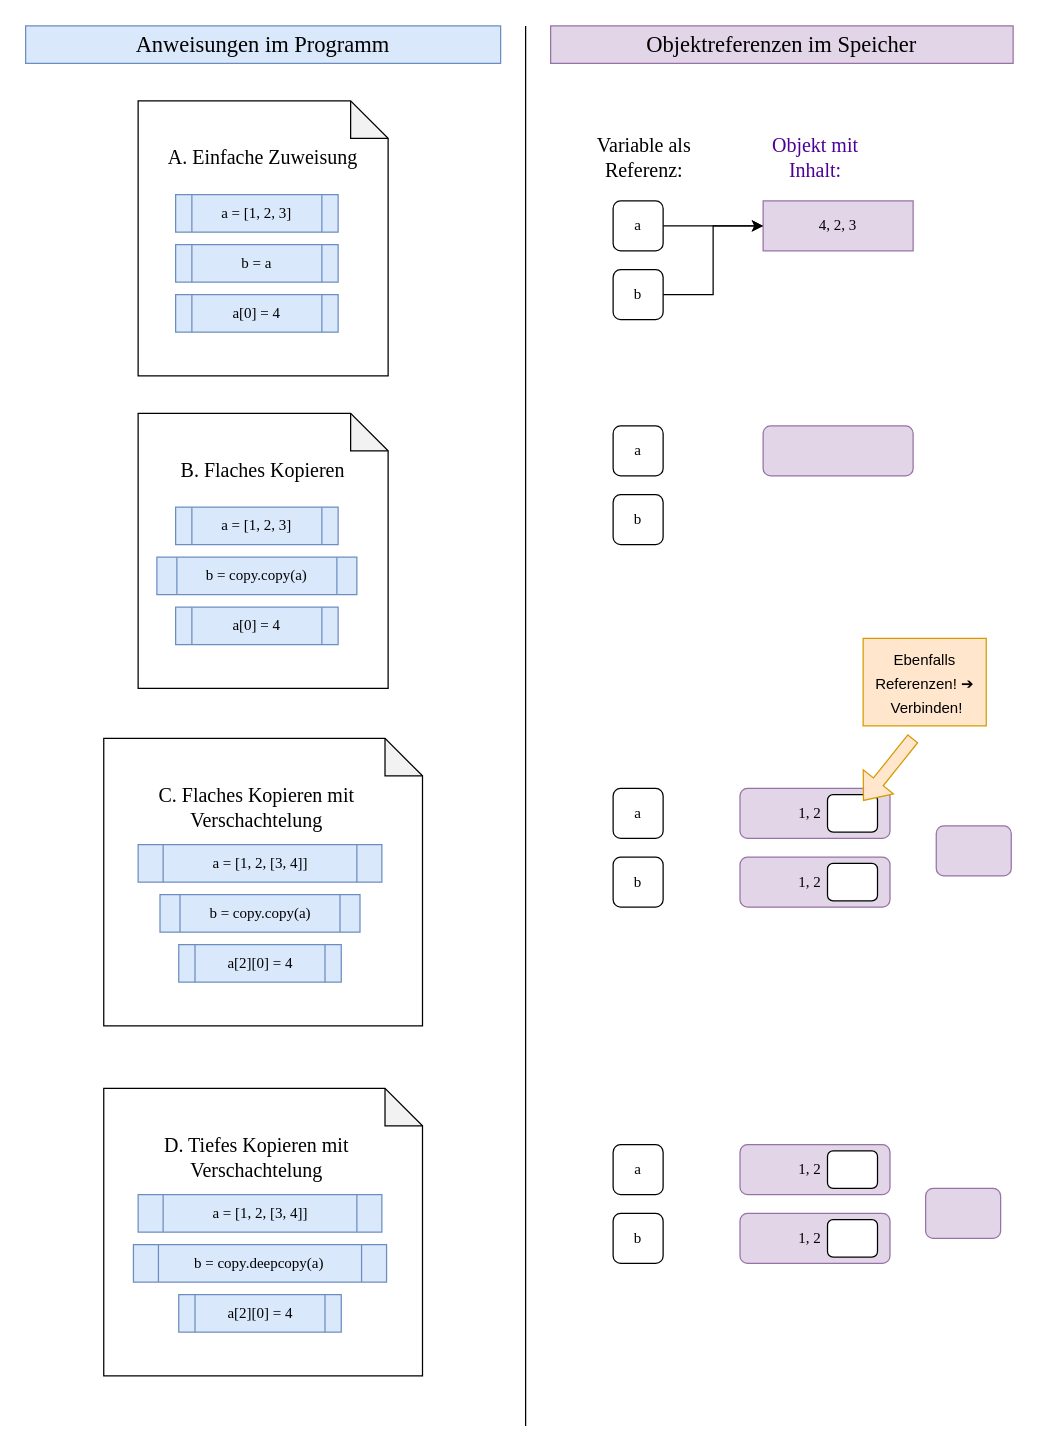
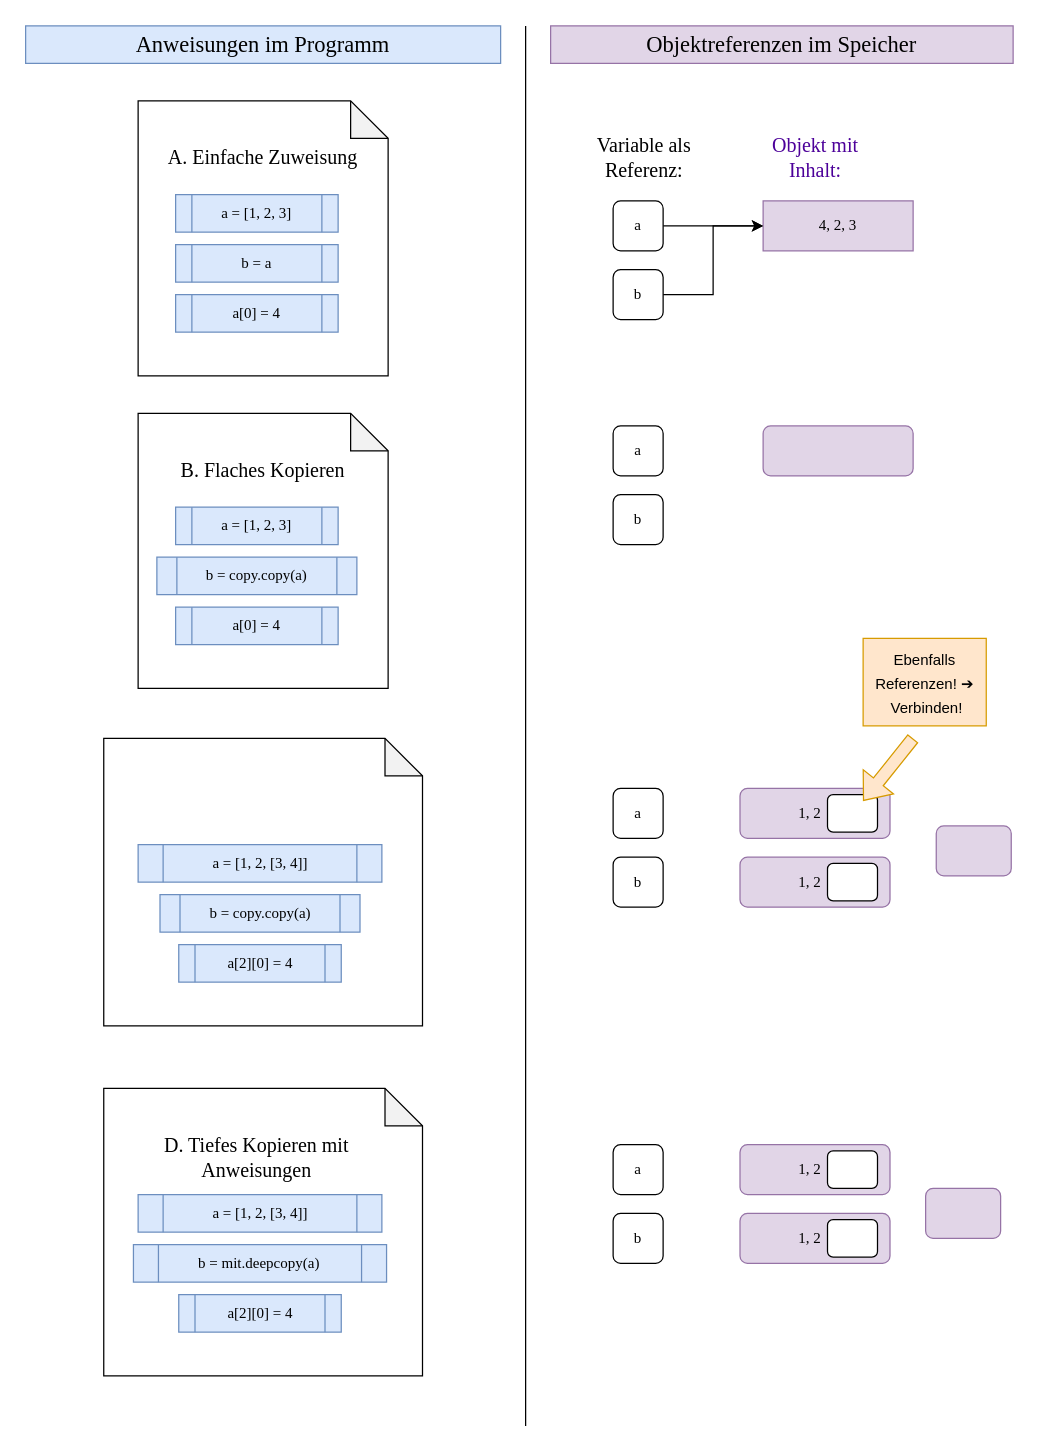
  <mxCell id="0" />
  <mxCell id="1" parent="0" />
  <mxCell id="2" value="" style="shape=note;whiteSpace=wrap;html=1;backgroundOutline=1;darkOpacity=0.05;fontFamily=Tahoma;fontSize=16;" parent="1" vertex="1"><mxGeometry x="110" y="330" width="200" height="220" as="geometry" /></mxCell>
  <mxCell id="3" value="" style="shape=note;whiteSpace=wrap;html=1;backgroundOutline=1;darkOpacity=0.05;fontFamily=Tahoma;fontSize=16;" parent="1" vertex="1"><mxGeometry x="110" y="80" width="200" height="220" as="geometry" /></mxCell>
  <mxCell id="4" value="&lt;font face=&quot;Lucida Console&quot;&gt;a = [1, 2, 3]&lt;/font&gt;" style="shape=process;whiteSpace=wrap;html=1;backgroundOutline=1;fillColor=#dae8fc;strokeColor=#6c8ebf;" parent="1" vertex="1"><mxGeometry x="140" y="155" width="130" height="30" as="geometry" /></mxCell>
  <mxCell id="5" value="" style="endArrow=none;html=1;rounded=0;" parent="1" edge="1"><mxGeometry width="50" height="50" relative="1" as="geometry"><mxPoint x="420" y="1140" as="sourcePoint" /><mxPoint x="420" y="20" as="targetPoint" /></mxGeometry></mxCell>
  <mxCell id="6" value="&lt;font face=&quot;Lucida Console&quot;&gt;b = a&lt;/font&gt;" style="shape=process;whiteSpace=wrap;html=1;backgroundOutline=1;fillColor=#dae8fc;strokeColor=#6c8ebf;" parent="1" vertex="1"><mxGeometry x="140" y="195" width="130" height="30" as="geometry" /></mxCell>
  <mxCell id="7" value="&lt;font face=&quot;Lucida Console&quot;&gt;a[0] = 4&lt;/font&gt;" style="shape=process;whiteSpace=wrap;html=1;backgroundOutline=1;fillColor=#dae8fc;strokeColor=#6c8ebf;" parent="1" vertex="1"><mxGeometry x="140" y="235" width="130" height="30" as="geometry" /></mxCell>
  <mxCell id="8" value="&lt;font face=&quot;Lucida Console&quot;&gt;4, 2, 3&lt;/font&gt;" style="whiteSpace=wrap;html=1;fillColor=#e1d5e7;strokeColor=#9673a6;rounded=0;" parent="1" vertex="1"><mxGeometry x="610" y="160" width="120" height="40" as="geometry" /></mxCell>
  <mxCell id="9" style="edgeStyle=orthogonalEdgeStyle;rounded=0;orthogonalLoop=1;jettySize=auto;html=1;exitX=1;exitY=0.5;exitDx=0;exitDy=0;entryX=0;entryY=0.5;entryDx=0;entryDy=0;" parent="1" source="10" target="8" edge="1"><mxGeometry relative="1" as="geometry"><mxPoint x="620" y="180" as="targetPoint" /></mxGeometry></mxCell>
  <mxCell id="10" value="&lt;font face=&quot;Lucida Console&quot;&gt;a&lt;/font&gt;" style="rounded=1;whiteSpace=wrap;html=1;" parent="1" vertex="1"><mxGeometry x="490" y="160" width="40" height="40" as="geometry" /></mxCell>
  <mxCell id="11" style="edgeStyle=orthogonalEdgeStyle;rounded=0;orthogonalLoop=1;jettySize=auto;html=1;entryX=0;entryY=0.5;entryDx=0;entryDy=0;fontFamily=Tahoma;fontSize=16;fontColor=#000000;" parent="1" source="12" target="8" edge="1"><mxGeometry relative="1" as="geometry" /></mxCell>
  <mxCell id="12" value="&lt;font face=&quot;Lucida Console&quot;&gt;b&lt;/font&gt;" style="rounded=1;whiteSpace=wrap;html=1;" parent="1" vertex="1"><mxGeometry x="490" y="215" width="40" height="40" as="geometry" /></mxCell>
  <mxCell id="13" value="&lt;font face=&quot;Tahoma&quot; style=&quot;font-size: 16px&quot;&gt;A. Einfache Zuweisung&lt;/font&gt;" style="text;html=1;strokeColor=none;fillColor=none;align=center;verticalAlign=middle;whiteSpace=wrap;rounded=0;fontFamily=Lucida Console;" parent="1" vertex="1"><mxGeometry x="100" y="110" width="220" height="30" as="geometry" /></mxCell>
  <mxCell id="14" value="&lt;font face=&quot;Tahoma&quot; style=&quot;font-size: 18px&quot;&gt;Anweisungen im Programm&lt;/font&gt;" style="text;html=1;strokeColor=#6c8ebf;fillColor=#dae8fc;align=center;verticalAlign=middle;whiteSpace=wrap;rounded=0;fontFamily=Lucida Console;" parent="1" vertex="1"><mxGeometry x="20" y="20" width="380" height="30" as="geometry" /></mxCell>
  <mxCell id="15" value="&lt;font face=&quot;Tahoma&quot; style=&quot;font-size: 18px&quot;&gt;Objektreferenzen im Speicher&lt;/font&gt;" style="text;html=1;strokeColor=#9673a6;fillColor=#e1d5e7;align=center;verticalAlign=middle;whiteSpace=wrap;rounded=0;fontFamily=Lucida Console;" parent="1" vertex="1"><mxGeometry x="440" y="20" width="370" height="30" as="geometry" /></mxCell>
  <mxCell id="16" value="&lt;font face=&quot;Lucida Console&quot;&gt;a = [1, 2, 3]&lt;/font&gt;" style="shape=process;whiteSpace=wrap;html=1;backgroundOutline=1;fillColor=#dae8fc;strokeColor=#6c8ebf;" parent="1" vertex="1"><mxGeometry x="140" y="405" width="130" height="30" as="geometry" /></mxCell>
  <mxCell id="17" value="&lt;font face=&quot;Lucida Console&quot;&gt;b = copy.copy(a)&lt;/font&gt;" style="shape=process;whiteSpace=wrap;html=1;backgroundOutline=1;fillColor=#dae8fc;strokeColor=#6c8ebf;" parent="1" vertex="1"><mxGeometry x="125" y="445" width="160" height="30" as="geometry" /></mxCell>
  <mxCell id="18" value="&lt;font face=&quot;Lucida Console&quot;&gt;a[0] = 4&lt;/font&gt;" style="shape=process;whiteSpace=wrap;html=1;backgroundOutline=1;fillColor=#dae8fc;strokeColor=#6c8ebf;" parent="1" vertex="1"><mxGeometry x="140" y="485" width="130" height="30" as="geometry" /></mxCell>
  <mxCell id="19" value="&lt;font face=&quot;Tahoma&quot; style=&quot;font-size: 16px&quot;&gt;B. Flaches Kopieren&lt;/font&gt;" style="text;html=1;strokeColor=none;fillColor=none;align=center;verticalAlign=middle;whiteSpace=wrap;rounded=0;fontFamily=Lucida Console;" parent="1" vertex="1"><mxGeometry x="100" y="360" width="220" height="30" as="geometry" /></mxCell>
  <mxCell id="20" value="" style="shape=note;whiteSpace=wrap;html=1;backgroundOutline=1;darkOpacity=0.05;fontFamily=Tahoma;fontSize=16;" parent="1" vertex="1"><mxGeometry x="82.5" y="590" width="255" height="230" as="geometry" /></mxCell>
  <mxCell id="21" value="&lt;font face=&quot;Lucida Console&quot;&gt;a = [1, 2, [3, 4]]&lt;/font&gt;" style="shape=process;whiteSpace=wrap;html=1;backgroundOutline=1;fillColor=#dae8fc;strokeColor=#6c8ebf;" parent="1" vertex="1"><mxGeometry x="110" y="675" width="195" height="30" as="geometry" /></mxCell>
  <mxCell id="22" value="&lt;font face=&quot;Lucida Console&quot;&gt;b = copy.copy(a)&lt;/font&gt;" style="shape=process;whiteSpace=wrap;html=1;backgroundOutline=1;fillColor=#dae8fc;strokeColor=#6c8ebf;" parent="1" vertex="1"><mxGeometry x="127.5" y="715" width="160" height="30" as="geometry" /></mxCell>
  <mxCell id="23" value="&lt;font face=&quot;Lucida Console&quot;&gt;a[2][0] = 4&lt;/font&gt;" style="shape=process;whiteSpace=wrap;html=1;backgroundOutline=1;fillColor=#dae8fc;strokeColor=#6c8ebf;" parent="1" vertex="1"><mxGeometry x="142.5" y="755" width="130" height="30" as="geometry" /></mxCell>
- <mxCell id="24" value="&lt;font face=&quot;Tahoma&quot; style=&quot;font-size: 16px&quot;&gt;C. Flaches Kopieren mit Verschachtelung&lt;/font&gt;" style="text;html=1;strokeColor=none;fillColor=none;align=center;verticalAlign=middle;whiteSpace=wrap;rounded=0;fontFamily=Lucida Console;" parent="1" vertex="1"><mxGeometry x="95" y="630" width="220" height="30" as="geometry" /></mxCell>
  <mxCell id="25" value="" style="rounded=1;whiteSpace=wrap;html=1;fillColor=#e1d5e7;strokeColor=#9673a6;fontFamily=Lucida Console;" parent="1" vertex="1"><mxGeometry x="610" y="340" width="120" height="40" as="geometry" /></mxCell>
  <mxCell id="26" value="&lt;font face=&quot;Lucida Console&quot;&gt;a&lt;/font&gt;" style="rounded=1;whiteSpace=wrap;html=1;" parent="1" vertex="1"><mxGeometry x="490" y="340" width="40" height="40" as="geometry" /></mxCell>
  <mxCell id="27" value="&lt;font face=&quot;Lucida Console&quot;&gt;b&lt;/font&gt;" style="rounded=1;whiteSpace=wrap;html=1;" parent="1" vertex="1"><mxGeometry x="490" y="395" width="40" height="40" as="geometry" /></mxCell>
  <mxCell id="28" value="Objekt mit Inhalt:" style="text;html=1;strokeColor=none;fillColor=none;align=center;verticalAlign=middle;whiteSpace=wrap;rounded=0;fontFamily=Tahoma;fontSize=16;fontColor=#4C0099;" parent="1" vertex="1"><mxGeometry x="601.5" y="110" width="100" height="30" as="geometry" /></mxCell>
  <mxCell id="29" value="&lt;font color=&quot;#000000&quot;&gt;Variable als Referenz:&lt;/font&gt;" style="text;html=1;strokeColor=none;fillColor=none;align=center;verticalAlign=middle;whiteSpace=wrap;rounded=0;fontFamily=Tahoma;fontSize=16;fontColor=#4D4D4D;" parent="1" vertex="1"><mxGeometry x="450" y="110" width="130" height="30" as="geometry" /></mxCell>
  <mxCell id="30" value="1, 2&amp;nbsp; &amp;nbsp;" style="rounded=1;whiteSpace=wrap;html=1;fillColor=#e1d5e7;strokeColor=#9673a6;fontFamily=Lucida Console;" parent="1" vertex="1"><mxGeometry x="591.5" y="630" width="120" height="40" as="geometry" /></mxCell>
  <mxCell id="31" value="&lt;font face=&quot;Lucida Console&quot;&gt;a&lt;/font&gt;" style="rounded=1;whiteSpace=wrap;html=1;" parent="1" vertex="1"><mxGeometry x="490" y="630" width="40" height="40" as="geometry" /></mxCell>
  <mxCell id="32" value="&lt;font face=&quot;Lucida Console&quot;&gt;b&lt;/font&gt;" style="rounded=1;whiteSpace=wrap;html=1;" parent="1" vertex="1"><mxGeometry x="490" y="685" width="40" height="40" as="geometry" /></mxCell>
  <mxCell id="33" value="" style="rounded=1;whiteSpace=wrap;html=1;fillColor=#e1d5e7;strokeColor=#9673a6;fontFamily=Lucida Console;" parent="1" vertex="1"><mxGeometry x="748.5" y="660" width="60" height="40" as="geometry" /></mxCell>
  <mxCell id="34" value="" style="rounded=1;whiteSpace=wrap;html=1;fontFamily=Lucida Console;" parent="1" vertex="1"><mxGeometry x="661.5" y="635" width="40" height="30" as="geometry" /></mxCell>
  <mxCell id="35" value="" style="shape=note;whiteSpace=wrap;html=1;backgroundOutline=1;darkOpacity=0.05;fontFamily=Tahoma;fontSize=16;" parent="1" vertex="1"><mxGeometry x="82.5" y="870" width="255" height="230" as="geometry" /></mxCell>
  <mxCell id="36" value="&lt;font face=&quot;Lucida Console&quot;&gt;a = [1, 2, [3, 4]]&lt;/font&gt;" style="shape=process;whiteSpace=wrap;html=1;backgroundOutline=1;fillColor=#dae8fc;strokeColor=#6c8ebf;" parent="1" vertex="1"><mxGeometry x="110" y="955" width="195" height="30" as="geometry" /></mxCell>
- <mxCell id="37" value="&lt;font face=&quot;Lucida Console&quot;&gt;b = copy.deepcopy(a)&lt;/font&gt;" style="shape=process;whiteSpace=wrap;html=1;backgroundOutline=1;fillColor=#dae8fc;strokeColor=#6c8ebf;" parent="1" vertex="1"><mxGeometry x="106.25" y="995" width="202.5" height="30" as="geometry" /></mxCell>
+ <mxCell id="37" value="&lt;font face=&quot;Lucida Console&quot;&gt;b = mit.deepcopy(a)&lt;/font&gt;" style="shape=process;whiteSpace=wrap;html=1;backgroundOutline=1;fillColor=#dae8fc;strokeColor=#6c8ebf;" parent="1" vertex="1"><mxGeometry x="106.25" y="995" width="202.5" height="30" as="geometry" /></mxCell>
  <mxCell id="38" value="&lt;font face=&quot;Lucida Console&quot;&gt;a[2][0] = 4&lt;/font&gt;" style="shape=process;whiteSpace=wrap;html=1;backgroundOutline=1;fillColor=#dae8fc;strokeColor=#6c8ebf;" parent="1" vertex="1"><mxGeometry x="142.5" y="1035" width="130" height="30" as="geometry" /></mxCell>
- <mxCell id="39" value="&lt;font face=&quot;Tahoma&quot; style=&quot;font-size: 16px&quot;&gt;D. Tiefes Kopieren mit Verschachtelung&lt;/font&gt;" style="text;html=1;strokeColor=none;fillColor=none;align=center;verticalAlign=middle;whiteSpace=wrap;rounded=0;fontFamily=Lucida Console;" parent="1" vertex="1"><mxGeometry x="95" y="910" width="220" height="30" as="geometry" /></mxCell>
+ <mxCell id="39" value="&lt;font face=&quot;Tahoma&quot; style=&quot;font-size: 16px&quot;&gt;D. Tiefes Kopieren mit Anweisungen&lt;/font&gt;" style="text;html=1;strokeColor=none;fillColor=none;align=center;verticalAlign=middle;whiteSpace=wrap;rounded=0;fontFamily=Lucida Console;" parent="1" vertex="1"><mxGeometry x="95" y="910" width="220" height="30" as="geometry" /></mxCell>
  <mxCell id="40" value="&lt;font face=&quot;Lucida Console&quot;&gt;a&lt;/font&gt;" style="rounded=1;whiteSpace=wrap;html=1;" parent="1" vertex="1"><mxGeometry x="490" y="915" width="40" height="40" as="geometry" /></mxCell>
  <mxCell id="41" value="&lt;font face=&quot;Lucida Console&quot;&gt;b&lt;/font&gt;" style="rounded=1;whiteSpace=wrap;html=1;" parent="1" vertex="1"><mxGeometry x="490" y="970" width="40" height="40" as="geometry" /></mxCell>
  <mxCell id="42" value="1, 2&amp;nbsp; &amp;nbsp;" style="rounded=1;whiteSpace=wrap;html=1;fillColor=#e1d5e7;strokeColor=#9673a6;fontFamily=Lucida Console;" parent="1" vertex="1"><mxGeometry x="591.5" y="685" width="120" height="40" as="geometry" /></mxCell>
  <mxCell id="43" value="" style="rounded=1;whiteSpace=wrap;html=1;fontFamily=Lucida Console;" parent="1" vertex="1"><mxGeometry x="661.5" y="690" width="40" height="30" as="geometry" /></mxCell>
  <mxCell id="44" value="1, 2&amp;nbsp; &amp;nbsp;" style="rounded=1;whiteSpace=wrap;html=1;fillColor=#e1d5e7;strokeColor=#9673a6;fontFamily=Lucida Console;" parent="1" vertex="1"><mxGeometry x="591.5" y="915" width="120" height="40" as="geometry" /></mxCell>
  <mxCell id="45" value="" style="rounded=1;whiteSpace=wrap;html=1;fontFamily=Lucida Console;" parent="1" vertex="1"><mxGeometry x="661.5" y="920" width="40" height="30" as="geometry" /></mxCell>
  <mxCell id="46" value="1, 2&amp;nbsp; &amp;nbsp;" style="rounded=1;whiteSpace=wrap;html=1;fillColor=#e1d5e7;strokeColor=#9673a6;fontFamily=Lucida Console;" parent="1" vertex="1"><mxGeometry x="591.5" y="970" width="120" height="40" as="geometry" /></mxCell>
  <mxCell id="47" value="" style="rounded=1;whiteSpace=wrap;html=1;fontFamily=Lucida Console;" parent="1" vertex="1"><mxGeometry x="661.5" y="975" width="40" height="30" as="geometry" /></mxCell>
  <mxCell id="48" value="" style="rounded=1;whiteSpace=wrap;html=1;fillColor=#e1d5e7;strokeColor=#9673a6;fontFamily=Lucida Console;" parent="1" vertex="1"><mxGeometry x="740" y="950" width="60" height="40" as="geometry" /></mxCell>
  <mxCell id="49" value="" style="shape=flexArrow;endArrow=classic;html=1;rounded=0;fontFamily=Lucida Console;fontSize=16;fontColor=#000000;fillColor=#ffe6cc;strokeColor=#d79b00;" parent="1" edge="1"><mxGeometry width="50" height="50" relative="1" as="geometry"><mxPoint x="730" y="590" as="sourcePoint" /><mxPoint x="690" y="640" as="targetPoint" /></mxGeometry></mxCell>
  <mxCell id="50" value="&lt;font face=&quot;Helvetica&quot;&gt;&lt;span style=&quot;font-size: 12px&quot;&gt;Ebenfalls Referenzen! ➔&lt;/span&gt;&lt;br&gt;&lt;span style=&quot;font-size: 12px&quot;&gt;&amp;nbsp;Verbinden!&lt;/span&gt;&lt;/font&gt;" style="text;html=1;strokeColor=#d79b00;fillColor=#ffe6cc;align=center;verticalAlign=middle;whiteSpace=wrap;rounded=0;fontFamily=Lucida Console;fontSize=16;" parent="1" vertex="1"><mxGeometry x="690" y="510" width="98.5" height="70" as="geometry" /></mxCell>
